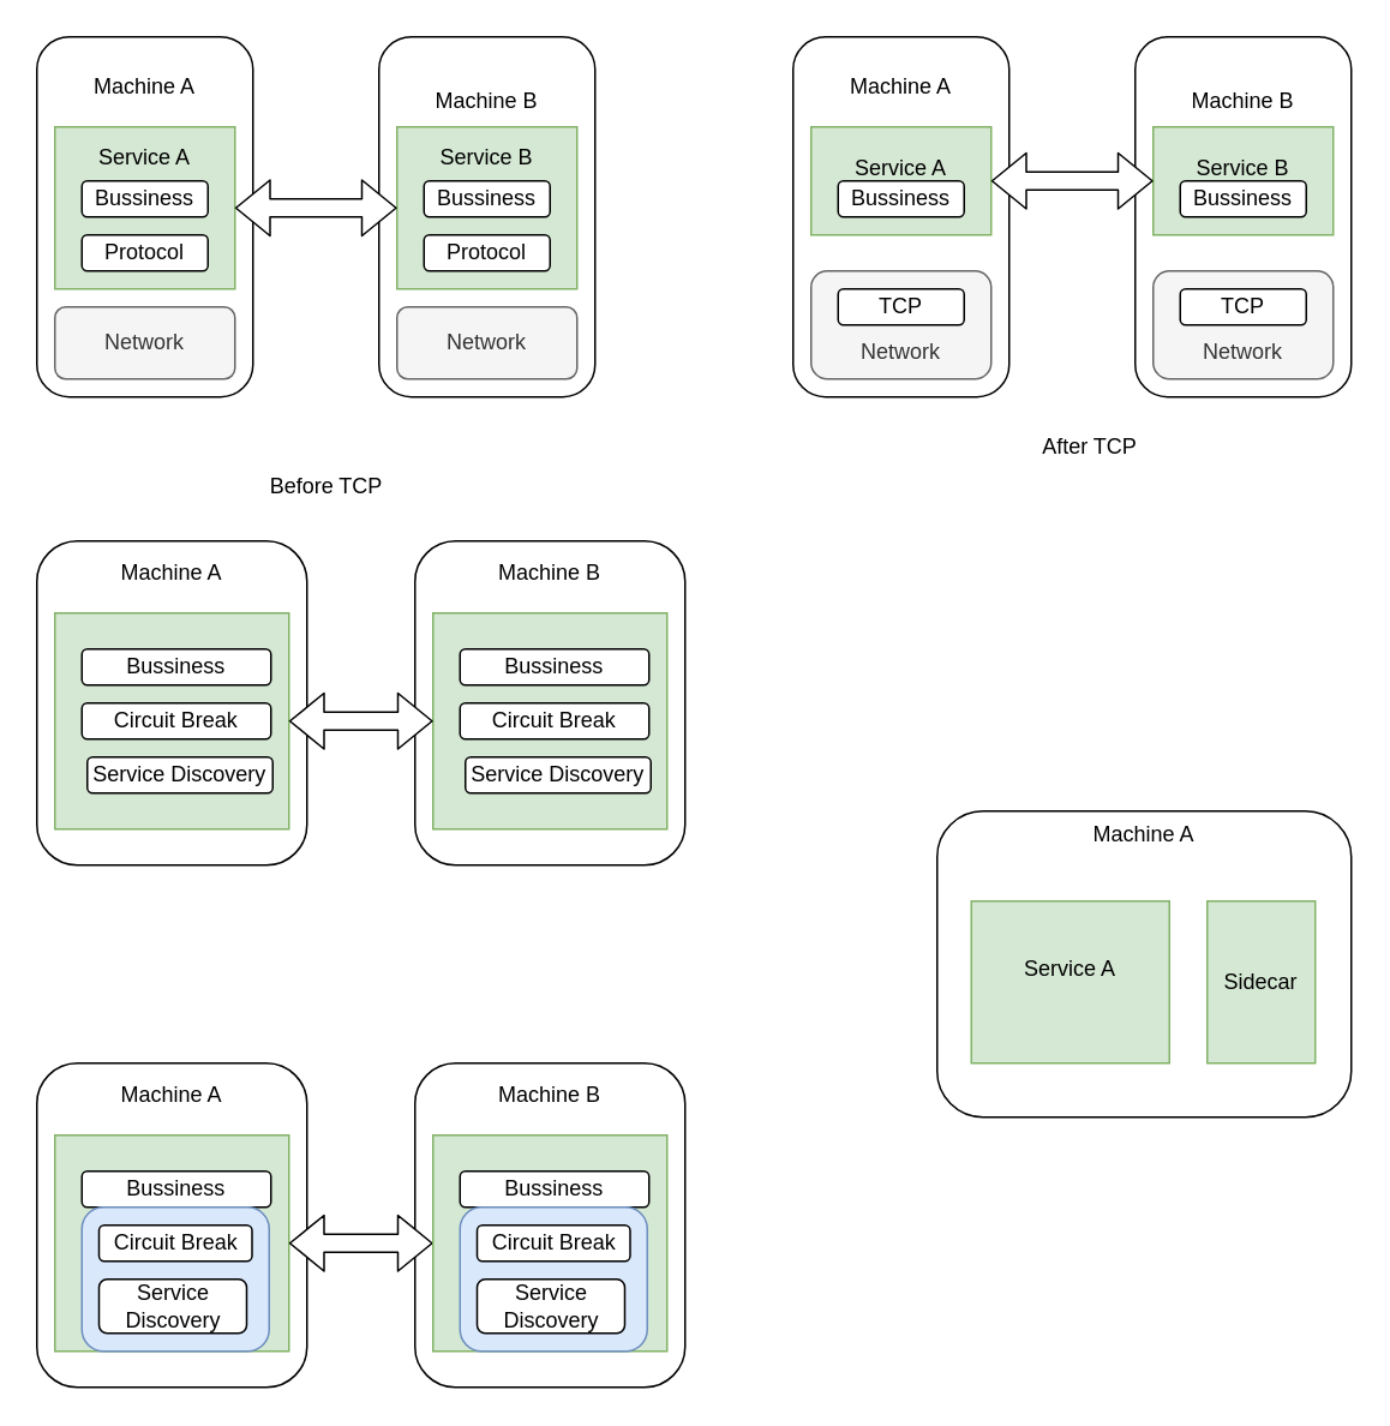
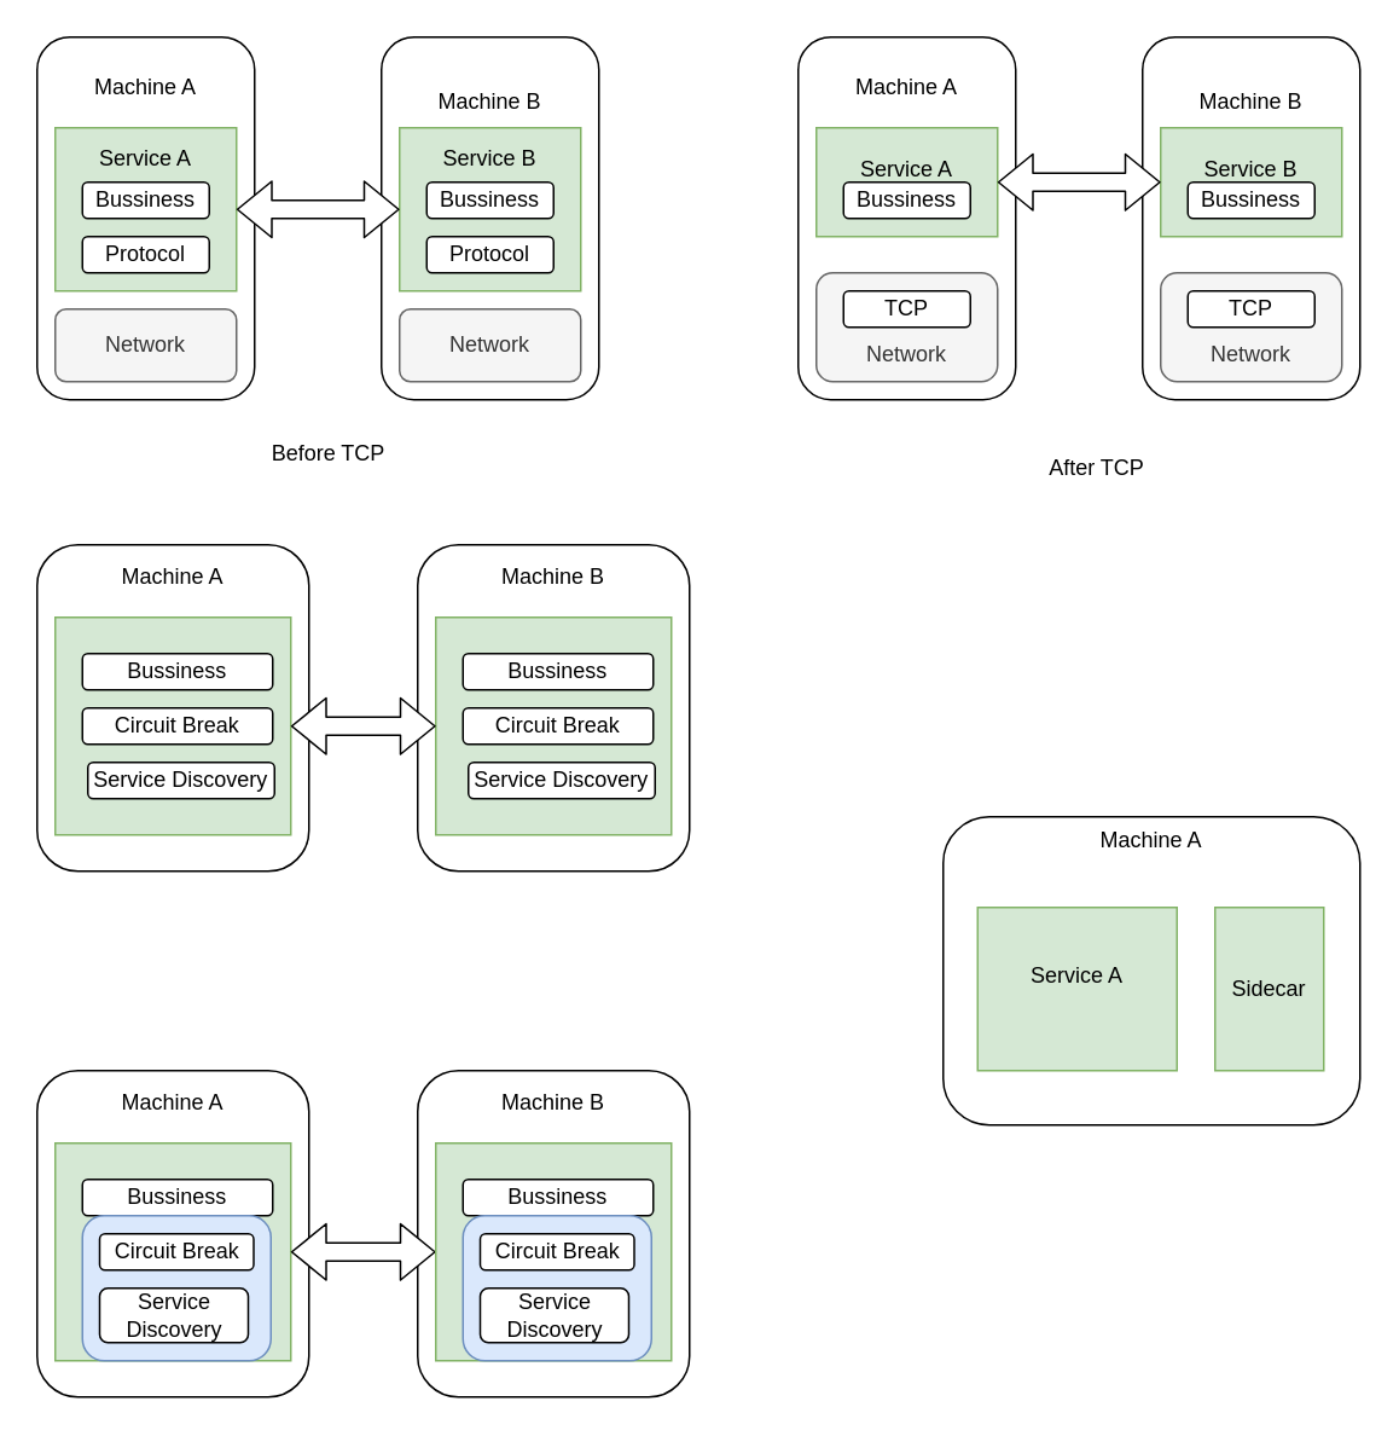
  <mxCell id="0" />
  <mxCell id="1" parent="0" />
  <mxCell id="2" value="Machine A&lt;br&gt;&lt;br&gt;&lt;br&gt;&lt;br&gt;&lt;br&gt;&lt;br&gt;&lt;br&gt;&lt;br&gt;&lt;br&gt;&lt;br&gt;&lt;br&gt;" style="rounded=1;whiteSpace=wrap;html=1;" vertex="1" parent="1"><mxGeometry x="20" y="20" width="120" height="200" as="geometry" /></mxCell>
  <mxCell id="3" value="Service A&lt;br&gt;&lt;br&gt;&lt;br&gt;&lt;br&gt;&lt;br&gt;" style="rounded=0;whiteSpace=wrap;html=1;fillColor=#d5e8d4;strokeColor=#82b366;" vertex="1" parent="1"><mxGeometry x="30" y="70" width="100" height="90" as="geometry" /></mxCell>
  <mxCell id="4" value="Bussiness" style="rounded=1;whiteSpace=wrap;html=1;" vertex="1" parent="1"><mxGeometry x="45" y="100" width="70" height="20" as="geometry" /></mxCell>
  <mxCell id="5" value="Network" style="rounded=1;whiteSpace=wrap;html=1;fillColor=#f5f5f5;strokeColor=#666666;fontColor=#333333;" vertex="1" parent="1"><mxGeometry x="30" y="170" width="100" height="40" as="geometry" /></mxCell>
  <mxCell id="6" value="Protocol" style="rounded=1;whiteSpace=wrap;html=1;" vertex="1" parent="1"><mxGeometry x="45" y="130" width="70" height="20" as="geometry" /></mxCell>
  <mxCell id="7" value="Machine B&lt;br&gt;&lt;br&gt;&lt;br&gt;&lt;br&gt;&lt;br&gt;&lt;br&gt;&lt;br&gt;&lt;br&gt;&lt;br&gt;&lt;br&gt;" style="rounded=1;whiteSpace=wrap;html=1;" vertex="1" parent="1"><mxGeometry x="210" y="20" width="120" height="200" as="geometry" /></mxCell>
  <mxCell id="8" value="Service B&lt;br&gt;&lt;br&gt;&lt;br&gt;&lt;br&gt;&lt;br&gt;" style="rounded=0;whiteSpace=wrap;html=1;fillColor=#d5e8d4;strokeColor=#82b366;" vertex="1" parent="1"><mxGeometry x="220" y="70" width="100" height="90" as="geometry" /></mxCell>
  <mxCell id="9" value="Bussiness" style="rounded=1;whiteSpace=wrap;html=1;" vertex="1" parent="1"><mxGeometry x="235" y="100" width="70" height="20" as="geometry" /></mxCell>
  <mxCell id="10" value="Network" style="rounded=1;whiteSpace=wrap;html=1;fillColor=#f5f5f5;strokeColor=#666666;fontColor=#333333;" vertex="1" parent="1"><mxGeometry x="220" y="170" width="100" height="40" as="geometry" /></mxCell>
  <mxCell id="11" value="Protocol" style="rounded=1;whiteSpace=wrap;html=1;" vertex="1" parent="1"><mxGeometry x="235" y="130" width="70" height="20" as="geometry" /></mxCell>
  <mxCell id="12" value="" style="shape=flexArrow;endArrow=classic;startArrow=classic;html=1;entryX=0;entryY=0.5;entryDx=0;entryDy=0;exitX=1;exitY=0.5;exitDx=0;exitDy=0;shadow=0;comic=0;fillColor=#ffffff;" edge="1" parent="1" source="3" target="8"><mxGeometry width="50" height="50" relative="1" as="geometry"><mxPoint x="150" y="140" as="sourcePoint" /><mxPoint x="200" y="90" as="targetPoint" /></mxGeometry></mxCell>
  <mxCell id="13" value="Machine A&lt;br&gt;&lt;br&gt;&lt;br&gt;&lt;br&gt;&lt;br&gt;&lt;br&gt;&lt;br&gt;&lt;br&gt;&lt;br&gt;&lt;br&gt;&lt;br&gt;" style="rounded=1;whiteSpace=wrap;html=1;" vertex="1" parent="1"><mxGeometry x="440" y="20" width="120" height="200" as="geometry" /></mxCell>
  <mxCell id="14" value="Service A&lt;br&gt;&lt;br&gt;" style="rounded=0;whiteSpace=wrap;html=1;fillColor=#d5e8d4;strokeColor=#82b366;" vertex="1" parent="1"><mxGeometry x="450" y="70" width="100" height="60" as="geometry" /></mxCell>
  <mxCell id="15" value="Bussiness" style="rounded=1;whiteSpace=wrap;html=1;" vertex="1" parent="1"><mxGeometry x="465" y="100" width="70" height="20" as="geometry" /></mxCell>
  <mxCell id="16" value="&lt;br&gt;&lt;br&gt;Network" style="rounded=1;whiteSpace=wrap;html=1;fillColor=#f5f5f5;strokeColor=#666666;fontColor=#333333;" vertex="1" parent="1"><mxGeometry x="450" y="150" width="100" height="60" as="geometry" /></mxCell>
  <mxCell id="17" value="TCP" style="rounded=1;whiteSpace=wrap;html=1;" vertex="1" parent="1"><mxGeometry x="465" y="160" width="70" height="20" as="geometry" /></mxCell>
  <mxCell id="18" value="Machine B&lt;br&gt;&lt;br&gt;&lt;br&gt;&lt;br&gt;&lt;br&gt;&lt;br&gt;&lt;br&gt;&lt;br&gt;&lt;br&gt;&lt;br&gt;" style="rounded=1;whiteSpace=wrap;html=1;" vertex="1" parent="1"><mxGeometry x="630" y="20" width="120" height="200" as="geometry" /></mxCell>
  <mxCell id="19" value="Service B&lt;br&gt;&lt;br&gt;" style="rounded=0;whiteSpace=wrap;html=1;fillColor=#d5e8d4;strokeColor=#82b366;" vertex="1" parent="1"><mxGeometry x="640" y="70" width="100" height="60" as="geometry" /></mxCell>
  <mxCell id="20" value="Bussiness" style="rounded=1;whiteSpace=wrap;html=1;" vertex="1" parent="1"><mxGeometry x="655" y="100" width="70" height="20" as="geometry" /></mxCell>
  <mxCell id="21" value="&lt;br&gt;&lt;br&gt;Network" style="rounded=1;whiteSpace=wrap;html=1;fillColor=#f5f5f5;strokeColor=#666666;fontColor=#333333;" vertex="1" parent="1"><mxGeometry x="640" y="150" width="100" height="60" as="geometry" /></mxCell>
  <mxCell id="22" value="TCP" style="rounded=1;whiteSpace=wrap;html=1;" vertex="1" parent="1"><mxGeometry x="655" y="160" width="70" height="20" as="geometry" /></mxCell>
  <mxCell id="23" value="" style="shape=flexArrow;endArrow=classic;startArrow=classic;html=1;entryX=0;entryY=0.5;entryDx=0;entryDy=0;exitX=1;exitY=0.5;exitDx=0;exitDy=0;shadow=0;comic=0;fillColor=#ffffff;" edge="1" parent="1" source="14" target="19"><mxGeometry width="50" height="50" relative="1" as="geometry"><mxPoint x="570" y="140" as="sourcePoint" /><mxPoint x="640" y="115" as="targetPoint" /></mxGeometry></mxCell>
- <mxCell id="24" value="Before TCP" style="text;html=1;strokeColor=none;fillColor=none;align=center;verticalAlign=middle;whiteSpace=wrap;rounded=0;" vertex="1" parent="1"><mxGeometry x="116" y="260" width="130" height="20" as="geometry" /></mxCell>
- <mxCell id="25" value="After TCP" style="text;html=1;strokeColor=none;fillColor=none;align=center;verticalAlign=middle;whiteSpace=wrap;rounded=0;" vertex="1" parent="1"><mxGeometry x="540" y="238" width="130" height="20" as="geometry" /></mxCell>
+ <mxCell id="24" value="Before TCP" style="text;html=1;strokeColor=none;fillColor=none;align=center;verticalAlign=middle;whiteSpace=wrap;rounded=0;" vertex="1" parent="1"><mxGeometry x="116" y="240" width="130" height="20" as="geometry" /></mxCell>
+ <mxCell id="25" value="After TCP" style="text;html=1;strokeColor=none;fillColor=none;align=center;verticalAlign=middle;whiteSpace=wrap;rounded=0;" vertex="1" parent="1"><mxGeometry x="540" y="248" width="130" height="20" as="geometry" /></mxCell>
  <mxCell id="26" value="Machine B&lt;br&gt;&lt;br&gt;&lt;br&gt;&lt;br&gt;&lt;br&gt;&lt;br&gt;&lt;br&gt;&lt;br&gt;&lt;br&gt;&lt;br&gt;&lt;br&gt;" style="rounded=1;whiteSpace=wrap;html=1;" vertex="1" parent="1"><mxGeometry x="230" y="300" width="150" height="180" as="geometry" /></mxCell>
  <mxCell id="27" value="Service B&lt;br&gt;&lt;br&gt;&lt;br&gt;&lt;br&gt;&lt;br&gt;" style="rounded=0;whiteSpace=wrap;html=1;fillColor=#d5e8d4;strokeColor=#82b366;" vertex="1" parent="1"><mxGeometry x="240" y="340" width="130" height="120" as="geometry" /></mxCell>
  <mxCell id="28" value="Bussiness" style="rounded=1;whiteSpace=wrap;html=1;" vertex="1" parent="1"><mxGeometry x="255" y="360" width="105" height="20" as="geometry" /></mxCell>
  <mxCell id="29" value="Circuit Break" style="rounded=1;whiteSpace=wrap;html=1;" vertex="1" parent="1"><mxGeometry x="255" y="390" width="105" height="20" as="geometry" /></mxCell>
  <mxCell id="30" value="Service Discovery" style="rounded=1;whiteSpace=wrap;html=1;" vertex="1" parent="1"><mxGeometry x="258" y="420" width="103" height="20" as="geometry" /></mxCell>
  <mxCell id="31" value="Machine A&lt;br&gt;&lt;br&gt;&lt;br&gt;&lt;br&gt;&lt;br&gt;&lt;br&gt;&lt;br&gt;&lt;br&gt;&lt;br&gt;&lt;br&gt;&lt;br&gt;" style="rounded=1;whiteSpace=wrap;html=1;" vertex="1" parent="1"><mxGeometry x="20" y="300" width="150" height="180" as="geometry" /></mxCell>
  <mxCell id="32" value="Service B&lt;br&gt;&lt;br&gt;&lt;br&gt;&lt;br&gt;&lt;br&gt;" style="rounded=0;whiteSpace=wrap;html=1;fillColor=#d5e8d4;strokeColor=#82b366;" vertex="1" parent="1"><mxGeometry x="30" y="340" width="130" height="120" as="geometry" /></mxCell>
  <mxCell id="33" value="Bussiness" style="rounded=1;whiteSpace=wrap;html=1;" vertex="1" parent="1"><mxGeometry x="45" y="360" width="105" height="20" as="geometry" /></mxCell>
  <mxCell id="34" value="Circuit Break" style="rounded=1;whiteSpace=wrap;html=1;" vertex="1" parent="1"><mxGeometry x="45" y="390" width="105" height="20" as="geometry" /></mxCell>
  <mxCell id="35" value="Service Discovery" style="rounded=1;whiteSpace=wrap;html=1;" vertex="1" parent="1"><mxGeometry x="48" y="420" width="103" height="20" as="geometry" /></mxCell>
  <mxCell id="36" value="" style="shape=flexArrow;endArrow=classic;startArrow=classic;html=1;entryX=0;entryY=0.5;entryDx=0;entryDy=0;exitX=1;exitY=0.5;exitDx=0;exitDy=0;shadow=0;comic=0;fillColor=#ffffff;" edge="1" parent="1" source="32" target="27"><mxGeometry width="50" height="50" relative="1" as="geometry"><mxPoint x="150" y="395" as="sourcePoint" /><mxPoint x="220" y="350" as="targetPoint" /></mxGeometry></mxCell>
  <mxCell id="37" value="Machine B&lt;br&gt;&lt;br&gt;&lt;br&gt;&lt;br&gt;&lt;br&gt;&lt;br&gt;&lt;br&gt;&lt;br&gt;&lt;br&gt;&lt;br&gt;&lt;br&gt;" style="rounded=1;whiteSpace=wrap;html=1;" vertex="1" parent="1"><mxGeometry x="230" y="590" width="150" height="180" as="geometry" /></mxCell>
  <mxCell id="38" value="Machine A&lt;br&gt;&lt;br&gt;&lt;br&gt;&lt;br&gt;&lt;br&gt;&lt;br&gt;&lt;br&gt;&lt;br&gt;&lt;br&gt;&lt;br&gt;&lt;br&gt;" style="rounded=1;whiteSpace=wrap;html=1;" vertex="1" parent="1"><mxGeometry x="20" y="590" width="150" height="180" as="geometry" /></mxCell>
  <mxCell id="39" value="Service B&lt;br&gt;&lt;br&gt;&lt;br&gt;&lt;br&gt;&lt;br&gt;" style="rounded=0;whiteSpace=wrap;html=1;fillColor=#d5e8d4;strokeColor=#82b366;" vertex="1" parent="1"><mxGeometry x="30" y="630" width="130" height="120" as="geometry" /></mxCell>
  <mxCell id="40" value="Bussiness" style="rounded=1;whiteSpace=wrap;html=1;" vertex="1" parent="1"><mxGeometry x="45" y="650" width="105" height="20" as="geometry" /></mxCell>
  <mxCell id="41" value="" style="shape=flexArrow;endArrow=classic;startArrow=classic;html=1;entryX=0;entryY=0.5;entryDx=0;entryDy=0;exitX=1;exitY=0.5;exitDx=0;exitDy=0;shadow=0;comic=0;fillColor=#ffffff;" edge="1" parent="1" source="39"><mxGeometry width="50" height="50" relative="1" as="geometry"><mxPoint x="150" y="685" as="sourcePoint" /><mxPoint x="240" y="690" as="targetPoint" /></mxGeometry></mxCell>
  <mxCell id="42" value="" style="rounded=1;whiteSpace=wrap;html=1;fillColor=#dae8fc;strokeColor=#6c8ebf;" vertex="1" parent="1"><mxGeometry x="45" y="670" width="104" height="80" as="geometry" /></mxCell>
  <mxCell id="43" value="Circuit Break" style="rounded=1;whiteSpace=wrap;html=1;" vertex="1" parent="1"><mxGeometry x="54.5" y="680" width="85" height="20" as="geometry" /></mxCell>
  <mxCell id="44" value="Service Discovery" style="rounded=1;whiteSpace=wrap;html=1;" vertex="1" parent="1"><mxGeometry x="54.5" y="710" width="82" height="30" as="geometry" /></mxCell>
  <mxCell id="45" value="Service B&lt;br&gt;&lt;br&gt;&lt;br&gt;&lt;br&gt;&lt;br&gt;" style="rounded=0;whiteSpace=wrap;html=1;fillColor=#d5e8d4;strokeColor=#82b366;" vertex="1" parent="1"><mxGeometry x="240" y="630" width="130" height="120" as="geometry" /></mxCell>
  <mxCell id="46" value="Bussiness" style="rounded=1;whiteSpace=wrap;html=1;" vertex="1" parent="1"><mxGeometry x="255" y="650" width="105" height="20" as="geometry" /></mxCell>
  <mxCell id="47" value="" style="rounded=1;whiteSpace=wrap;html=1;fillColor=#dae8fc;strokeColor=#6c8ebf;" vertex="1" parent="1"><mxGeometry x="255" y="670" width="104" height="80" as="geometry" /></mxCell>
  <mxCell id="48" value="Circuit Break" style="rounded=1;whiteSpace=wrap;html=1;" vertex="1" parent="1"><mxGeometry x="264.5" y="680" width="85" height="20" as="geometry" /></mxCell>
  <mxCell id="49" value="Service Discovery" style="rounded=1;whiteSpace=wrap;html=1;" vertex="1" parent="1"><mxGeometry x="264.5" y="710" width="82" height="30" as="geometry" /></mxCell>
  <mxCell id="50" value="Machine A&lt;br&gt;&lt;br&gt;&lt;br&gt;&lt;br&gt;&lt;br&gt;&lt;br&gt;&lt;br&gt;&lt;br&gt;&lt;br&gt;&lt;br&gt;&lt;br&gt;" style="rounded=1;whiteSpace=wrap;html=1;" vertex="1" parent="1"><mxGeometry x="520" y="450" width="230" height="170" as="geometry" /></mxCell>
  <mxCell id="51" value="Service A&lt;br&gt;&lt;br&gt;" style="rounded=0;whiteSpace=wrap;html=1;fillColor=#d5e8d4;strokeColor=#82b366;" vertex="1" parent="1"><mxGeometry x="539" y="500" width="110" height="90" as="geometry" /></mxCell>
  <mxCell id="52" style="edgeStyle=orthogonalEdgeStyle;rounded=0;comic=0;orthogonalLoop=1;jettySize=auto;html=1;exitX=0.5;exitY=1;exitDx=0;exitDy=0;shadow=0;fillColor=#ffffff;opacity=0;" edge="1" parent="1" source="50" target="50"><mxGeometry relative="1" as="geometry" /></mxCell>
  <mxCell id="53" value="Sidecar" style="rounded=0;whiteSpace=wrap;html=1;fillColor=#d5e8d4;strokeColor=#82b366;" vertex="1" parent="1"><mxGeometry x="670" y="500" width="60" height="90" as="geometry" /></mxCell>
  <mxCell id="54" value="" style="endArrow=classic;startArrow=classic;html=1;shadow=0;fillColor=#ffffff;opacity=0;exitX=1;exitY=0.5;exitDx=0;exitDy=0;" edge="1" parent="1" source="51"><mxGeometry width="50" height="50" relative="1" as="geometry"><mxPoint x="630" y="600" as="sourcePoint" /><mxPoint x="670" y="545" as="targetPoint" /></mxGeometry></mxCell>
  <mxCell id="55" value="" style="endArrow=classic;startArrow=classic;html=1;shadow=0;strokeColor=#001DBC;fillColor=#0050ef;opacity=0;rounded=1;" edge="1" parent="1"><mxGeometry width="50" height="50" relative="1" as="geometry"><mxPoint x="480" y="660" as="sourcePoint" /><mxPoint x="530" y="610" as="targetPoint" /></mxGeometry></mxCell>
  <mxCell id="56" value="" style="shape=flexArrow;endArrow=classic;startArrow=classic;html=1;shadow=0;strokeColor=#000000;fillColor=#ffffff;opacity=0;" edge="1" parent="1"><mxGeometry width="50" height="50" relative="1" as="geometry"><mxPoint x="370" y="550" as="sourcePoint" /><mxPoint x="420" y="500" as="targetPoint" /></mxGeometry></mxCell>
